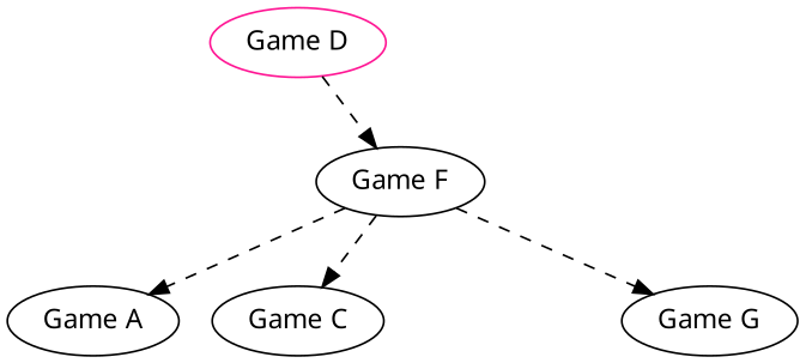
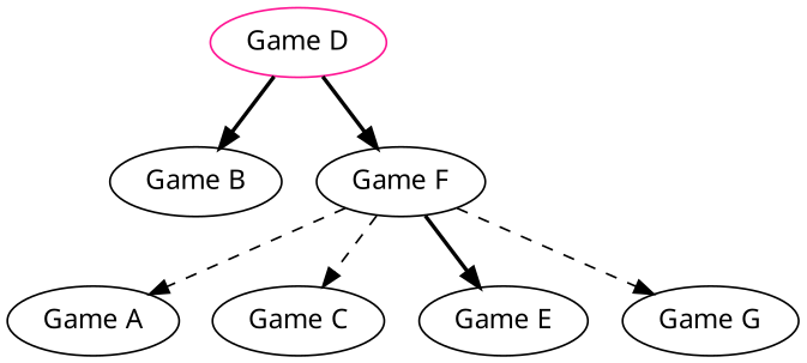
  digraph {
    fontname="Noto Sans"
    node [color=black fontname="Noto Sans"]
    edge [fontname="Noto Sans" style=bold]
    "Game D" [color=deeppink]
+   "Game B"
    "Game F"
    "Game A"
    "Game C"
+   "Game E"
    "Game G"
-   "Game D" -> "Game F" [style=dashed]
+   "Game D" -> "Game B"
+   "Game D" -> "Game F"
    "Game F" -> "Game A" [style=dashed]
    "Game F" -> "Game C" [style=dashed]
+   "Game F" -> "Game E"
    "Game F" -> "Game G" [style=dashed]
  }
